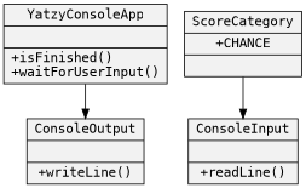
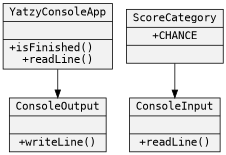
  digraph {
    fontname="DejaVu Sans Mono"
    node [fillcolor=gray95 fontname="DejaVu Sans Mono" shape=record style=filled]
    edge [fontname="DejaVu Sans Mono"]
-   n1 [label="{YatzyConsoleApp||+isFinished()\l+waitForUserInput()}"]
+   n1 [label="{YatzyConsoleApp||+isFinished()\l+readLine()}"]
    n2 [label="{ConsoleOutput||+writeLine()}"]
    n3 [label="{ConsoleInput||+readLine()}"]
    n4 [label="{ScoreCategory|+CHANCE|}"]
    n1 -> n2
    n4 -> n3
  }
